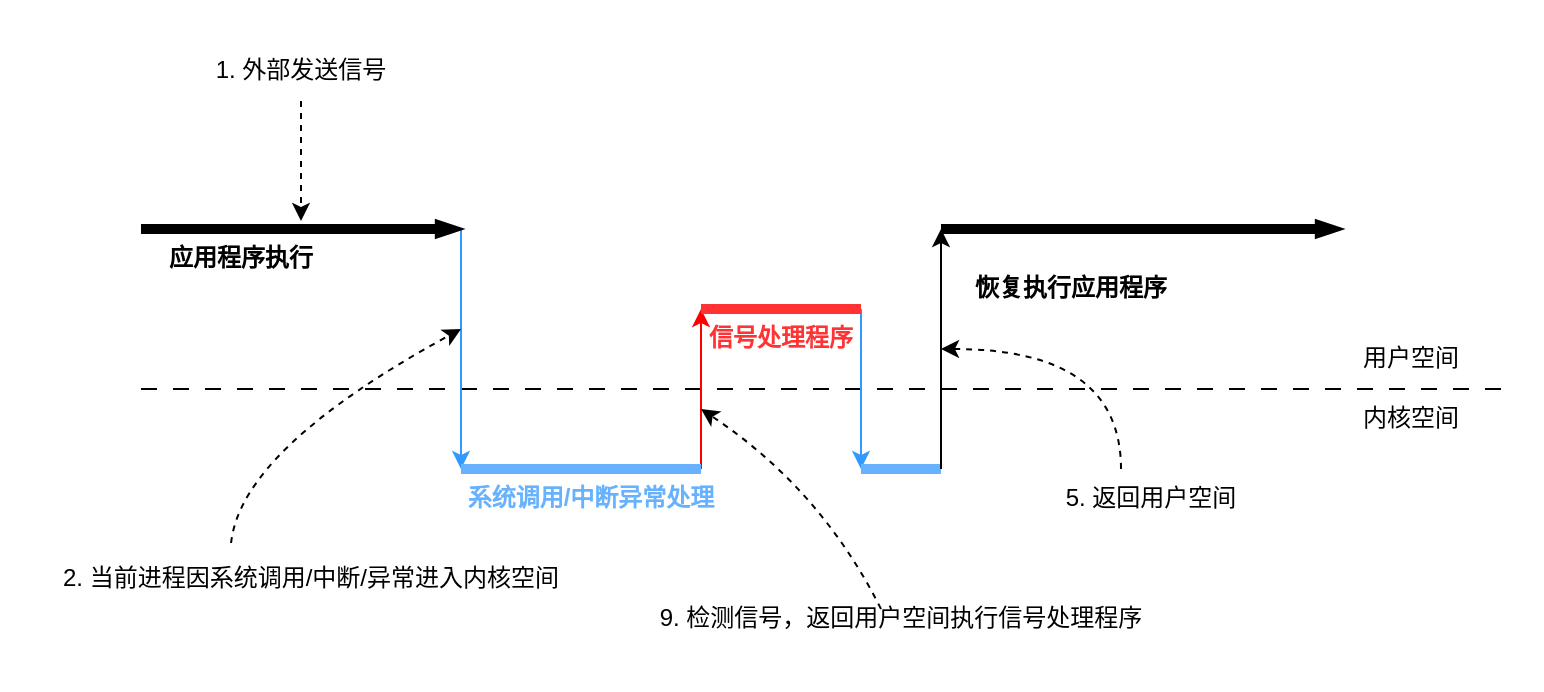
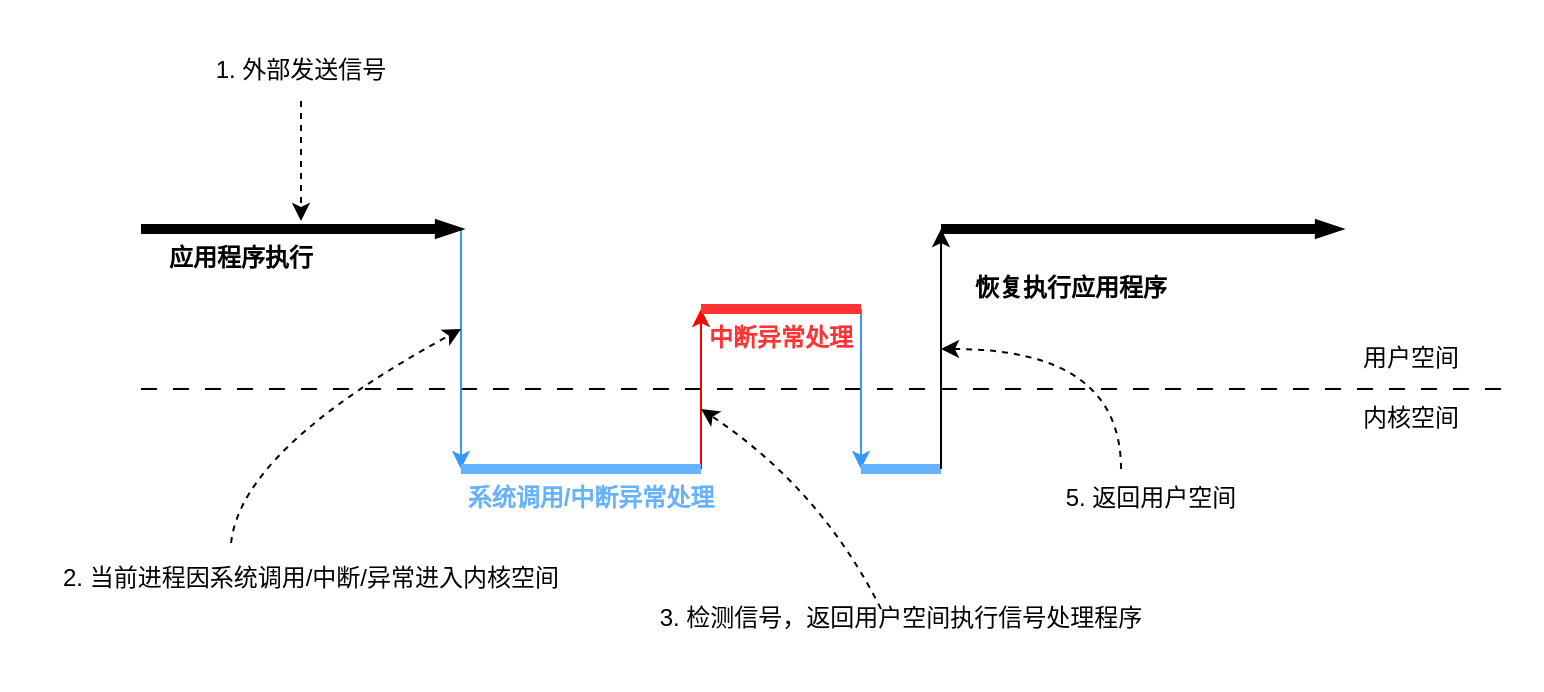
  <mxCell id="0" />
  <mxCell id="1" parent="0" />
  <mxCell id="2" value="" style="endArrow=none;html=1;rounded=0;dashed=1;dashPattern=8 8;" edge="1" parent="1"><mxGeometry width="50" height="50" relative="1" as="geometry"><mxPoint x="70" y="194" as="sourcePoint" /><mxPoint x="750" y="194" as="targetPoint" /></mxGeometry></mxCell>
  <mxCell id="3" value="" style="endArrow=classic;html=1;rounded=0;strokeColor=#3399FF;" edge="1" parent="1"><mxGeometry width="50" height="50" relative="1" as="geometry"><mxPoint x="230" y="114" as="sourcePoint" /><mxPoint x="230" y="234" as="targetPoint" /></mxGeometry></mxCell>
  <mxCell id="4" value="" style="endArrow=classic;html=1;rounded=0;strokeColor=#3399FF;" edge="1" parent="1"><mxGeometry width="50" height="50" relative="1" as="geometry"><mxPoint x="430" y="154" as="sourcePoint" /><mxPoint x="430" y="234" as="targetPoint" /></mxGeometry></mxCell>
  <mxCell id="5" value="" style="endArrow=classic;html=1;rounded=0;strokeColor=#FF0000;" edge="1" parent="1"><mxGeometry width="50" height="50" relative="1" as="geometry"><mxPoint x="350" y="234" as="sourcePoint" /><mxPoint x="350" y="154" as="targetPoint" /></mxGeometry></mxCell>
  <mxCell id="6" value="" style="endArrow=blockThin;html=1;rounded=0;strokeWidth=5;endFill=1;endSize=0;" edge="1" parent="1"><mxGeometry width="50" height="50" relative="1" as="geometry"><mxPoint x="70" y="114" as="sourcePoint" /><mxPoint x="230" y="114" as="targetPoint" /></mxGeometry></mxCell>
  <mxCell id="7" value="" style="endArrow=none;html=1;rounded=0;strokeWidth=5;strokeColor=#66B2FF;" edge="1" parent="1"><mxGeometry width="50" height="50" relative="1" as="geometry"><mxPoint x="230" y="234" as="sourcePoint" /><mxPoint x="350" y="234" as="targetPoint" /></mxGeometry></mxCell>
  <mxCell id="8" value="" style="endArrow=none;html=1;rounded=0;strokeWidth=5;strokeColor=#FF3333;" edge="1" parent="1"><mxGeometry width="50" height="50" relative="1" as="geometry"><mxPoint x="350" y="154" as="sourcePoint" /><mxPoint x="430" y="154" as="targetPoint" /></mxGeometry></mxCell>
  <mxCell id="9" value="" style="endArrow=blockThin;html=1;rounded=0;strokeWidth=5;endFill=1;targetPerimeterSpacing=0;endSize=0;" edge="1" parent="1"><mxGeometry width="50" height="50" relative="1" as="geometry"><mxPoint x="470" y="114" as="sourcePoint" /><mxPoint x="670" y="114" as="targetPoint" /></mxGeometry></mxCell>
  <mxCell id="10" value="" style="endArrow=none;html=1;rounded=0;strokeWidth=5;strokeColor=#66B2FF;" edge="1" parent="1"><mxGeometry width="50" height="50" relative="1" as="geometry"><mxPoint x="430" y="234" as="sourcePoint" /><mxPoint x="470" y="234" as="targetPoint" /><Array as="points"><mxPoint x="470" y="234" /></Array></mxGeometry></mxCell>
  <mxCell id="11" value="" style="endArrow=classic;html=1;rounded=0;" edge="1" parent="1"><mxGeometry width="50" height="50" relative="1" as="geometry"><mxPoint x="470" y="234" as="sourcePoint" /><mxPoint x="470" y="114" as="targetPoint" /></mxGeometry></mxCell>
  <mxCell id="12" value="" style="endArrow=classic;html=1;rounded=0;dashed=1;" edge="1" parent="1"><mxGeometry width="50" height="50" relative="1" as="geometry"><mxPoint x="150" y="50" as="sourcePoint" /><mxPoint x="150" y="110" as="targetPoint" /></mxGeometry></mxCell>
  <mxCell id="13" value="用户空间" style="text;html=1;align=center;verticalAlign=middle;resizable=0;points=[];autosize=1;strokeColor=none;fillColor=none;" vertex="1" parent="1"><mxGeometry x="670" y="164" width="70" height="30" as="geometry" /></mxCell>
  <mxCell id="14" value="内核空间" style="text;html=1;align=center;verticalAlign=middle;resizable=0;points=[];autosize=1;strokeColor=none;fillColor=none;" vertex="1" parent="1"><mxGeometry x="670" y="194" width="70" height="30" as="geometry" /></mxCell>
  <mxCell id="15" value="1. 外部发送信号" style="text;html=1;align=center;verticalAlign=middle;resizable=0;points=[];autosize=1;strokeColor=none;fillColor=none;" vertex="1" parent="1"><mxGeometry x="95" y="20" width="110" height="30" as="geometry" /></mxCell>
  <mxCell id="16" value="应用程序执行" style="text;html=1;align=center;verticalAlign=middle;resizable=0;points=[];autosize=1;strokeColor=none;fillColor=none;fontStyle=1" vertex="1" parent="1"><mxGeometry x="70" y="114" width="100" height="30" as="geometry" /></mxCell>
- <mxCell id="17" value="信号处理程序" style="text;html=1;align=center;verticalAlign=middle;resizable=0;points=[];autosize=1;strokeColor=none;fillColor=none;fontStyle=1;fontColor=#FF3333;" vertex="1" parent="1"><mxGeometry x="340" y="154" width="100" height="30" as="geometry" /></mxCell>
+ <mxCell id="17" value="中断异常处理" style="text;html=1;align=center;verticalAlign=middle;resizable=0;points=[];autosize=1;strokeColor=none;fillColor=none;fontStyle=1;fontColor=#FF3333;" vertex="1" parent="1"><mxGeometry x="340" y="154" width="100" height="30" as="geometry" /></mxCell>
  <mxCell id="18" value="" style="curved=1;endArrow=classic;html=1;rounded=0;exitX=0.352;exitY=-0.1;exitDx=0;exitDy=0;exitPerimeter=0;dashed=1;" edge="1" parent="1" source="19"><mxGeometry width="50" height="50" relative="1" as="geometry"><mxPoint x="130" y="314" as="sourcePoint" /><mxPoint x="230" y="164" as="targetPoint" /><Array as="points"><mxPoint x="120" y="224" /></Array></mxGeometry></mxCell>
  <mxCell id="19" value="2. 当前进程因系统调用/中断/异常进入内核空间" style="text;html=1;align=center;verticalAlign=middle;resizable=0;points=[];autosize=1;strokeColor=none;fillColor=none;" vertex="1" parent="1"><mxGeometry x="20" y="274" width="270" height="30" as="geometry" /></mxCell>
  <mxCell id="20" value="系统调用/中断异常处理" style="text;html=1;align=center;verticalAlign=middle;resizable=0;points=[];autosize=1;strokeColor=none;fillColor=none;fontStyle=1;fontColor=#66B2FF;" vertex="1" parent="1"><mxGeometry x="220" y="234" width="150" height="30" as="geometry" /></mxCell>
  <mxCell id="21" value="恢复执行应用程序" style="text;html=1;align=center;verticalAlign=middle;resizable=0;points=[];autosize=1;strokeColor=none;fillColor=none;fontStyle=1" vertex="1" parent="1"><mxGeometry x="475" y="129" width="120" height="30" as="geometry" /></mxCell>
- <mxCell id="22" value="9. 检测信号，返回用户空间执行信号处理程序" style="text;html=1;align=center;verticalAlign=middle;resizable=0;points=[];autosize=1;strokeColor=none;fillColor=none;" vertex="1" parent="1"><mxGeometry x="320" y="294" width="260" height="30" as="geometry" /></mxCell>
+ <mxCell id="22" value="3. 检测信号，返回用户空间执行信号处理程序" style="text;html=1;align=center;verticalAlign=middle;resizable=0;points=[];autosize=1;strokeColor=none;fillColor=none;" vertex="1" parent="1"><mxGeometry x="320" y="294" width="260" height="30" as="geometry" /></mxCell>
  <mxCell id="23" value="" style="curved=1;endArrow=classic;html=1;rounded=0;dashed=1;" edge="1" parent="1"><mxGeometry width="50" height="50" relative="1" as="geometry"><mxPoint x="440" y="304" as="sourcePoint" /><mxPoint x="350" y="204" as="targetPoint" /><Array as="points"><mxPoint x="410" y="244" /></Array></mxGeometry></mxCell>
  <mxCell id="24" style="edgeStyle=orthogonalEdgeStyle;rounded=0;orthogonalLoop=1;jettySize=auto;html=1;curved=1;dashed=1;" edge="1" parent="1" source="25"><mxGeometry relative="1" as="geometry"><mxPoint x="470" y="174" as="targetPoint" /><Array as="points"><mxPoint x="560" y="174" /></Array></mxGeometry></mxCell>
  <mxCell id="25" value="5. 返回用户空间" style="text;html=1;align=center;verticalAlign=middle;resizable=0;points=[];autosize=1;strokeColor=none;fillColor=none;" vertex="1" parent="1"><mxGeometry x="520" y="234" width="110" height="30" as="geometry" /></mxCell>
